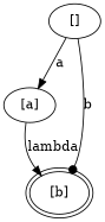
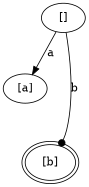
  digraph {
    node [shape=ellipse]
    edge [arrowhead=normal]
    n1 [label="[]"]
    n2 [label="[a]"]
    n3 [label="[b]" peripheries=2]
    n1 -> n2 [label=a]
    n1 -> n3 [label=b arrowhead=dot]
-   n2 -> n3 [label=lambda]
  }
